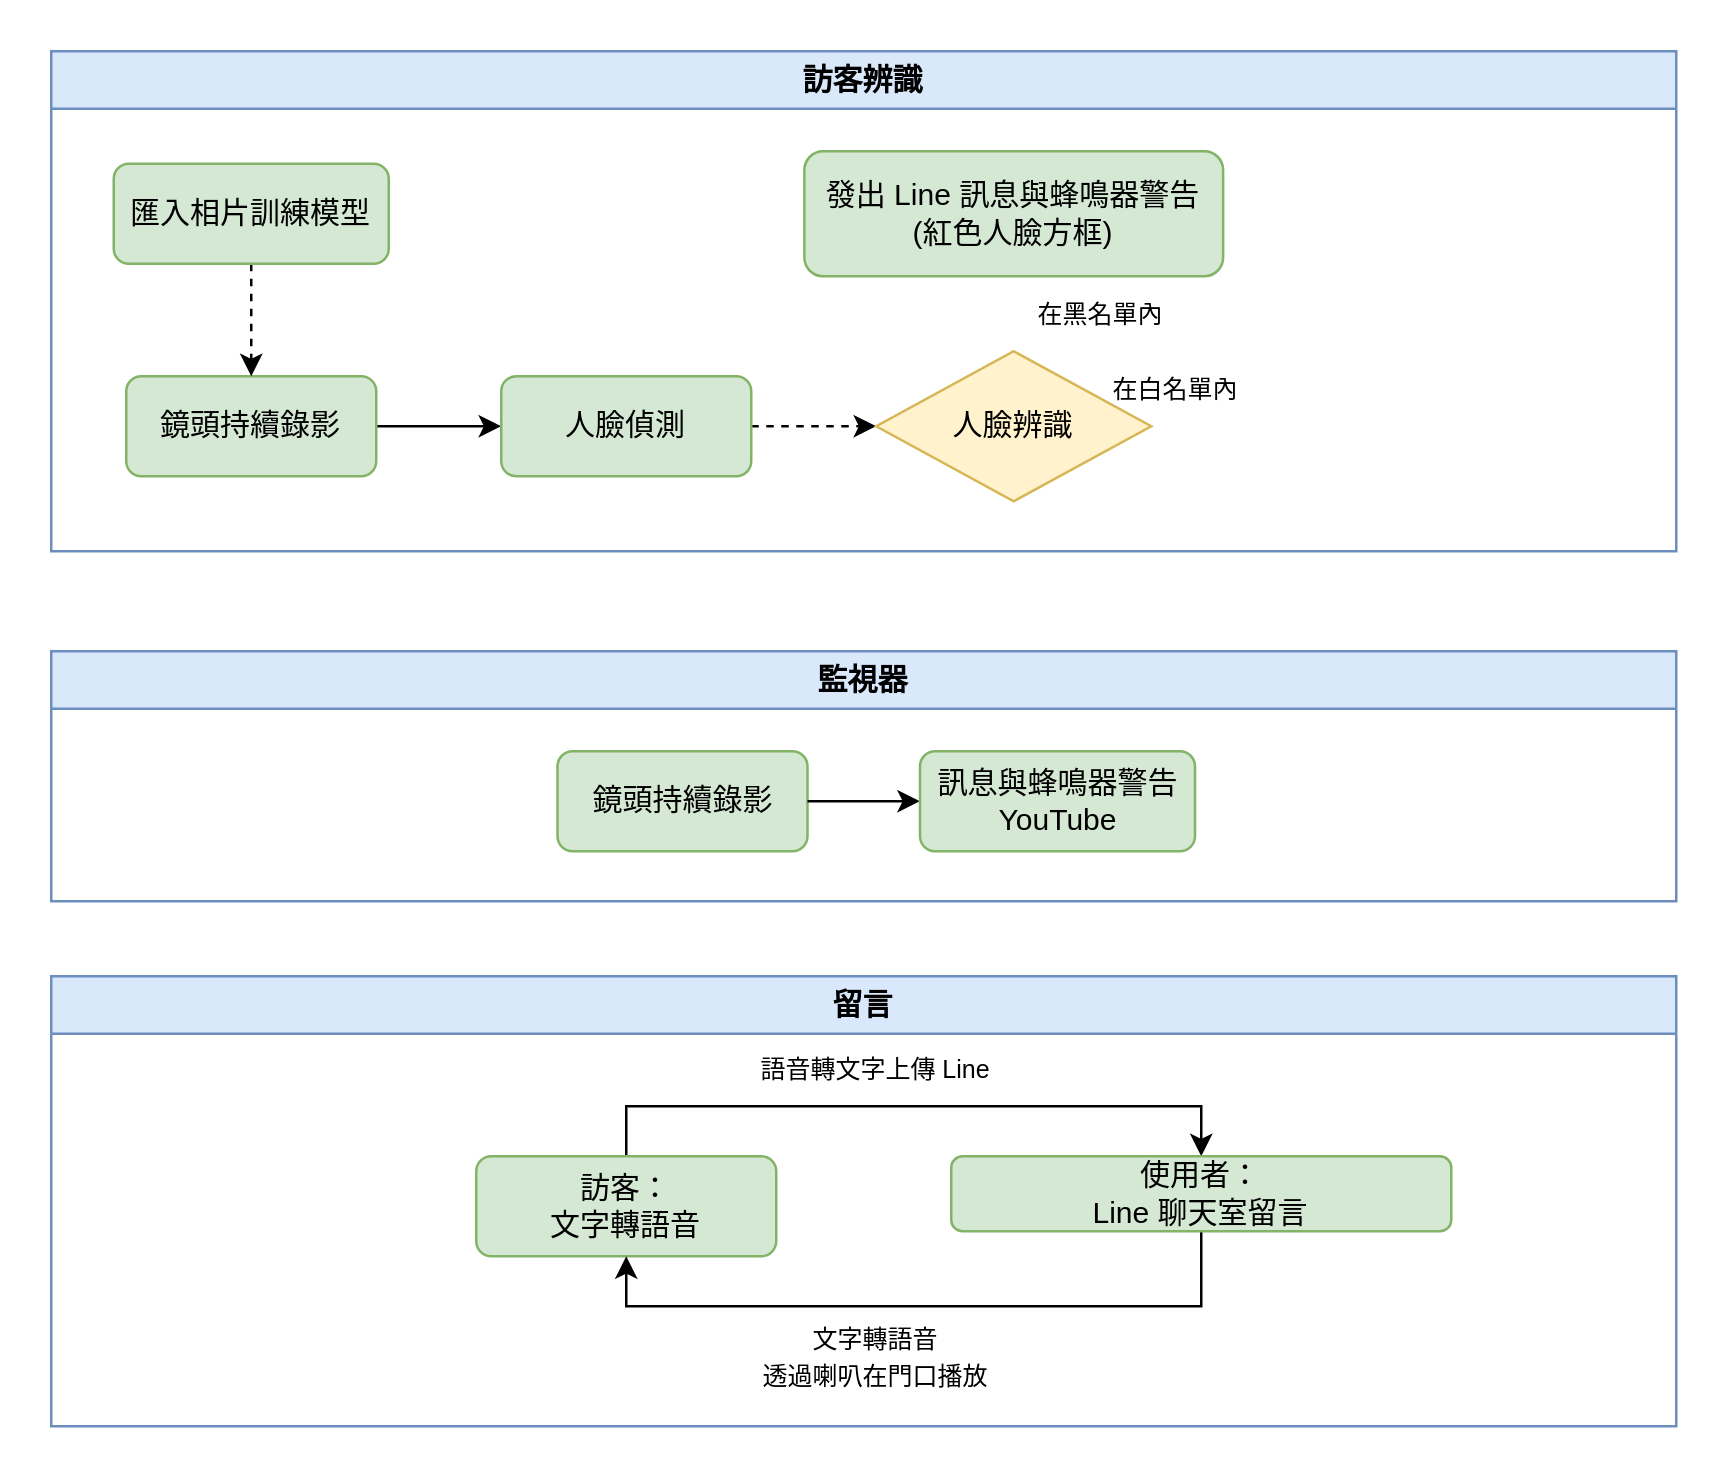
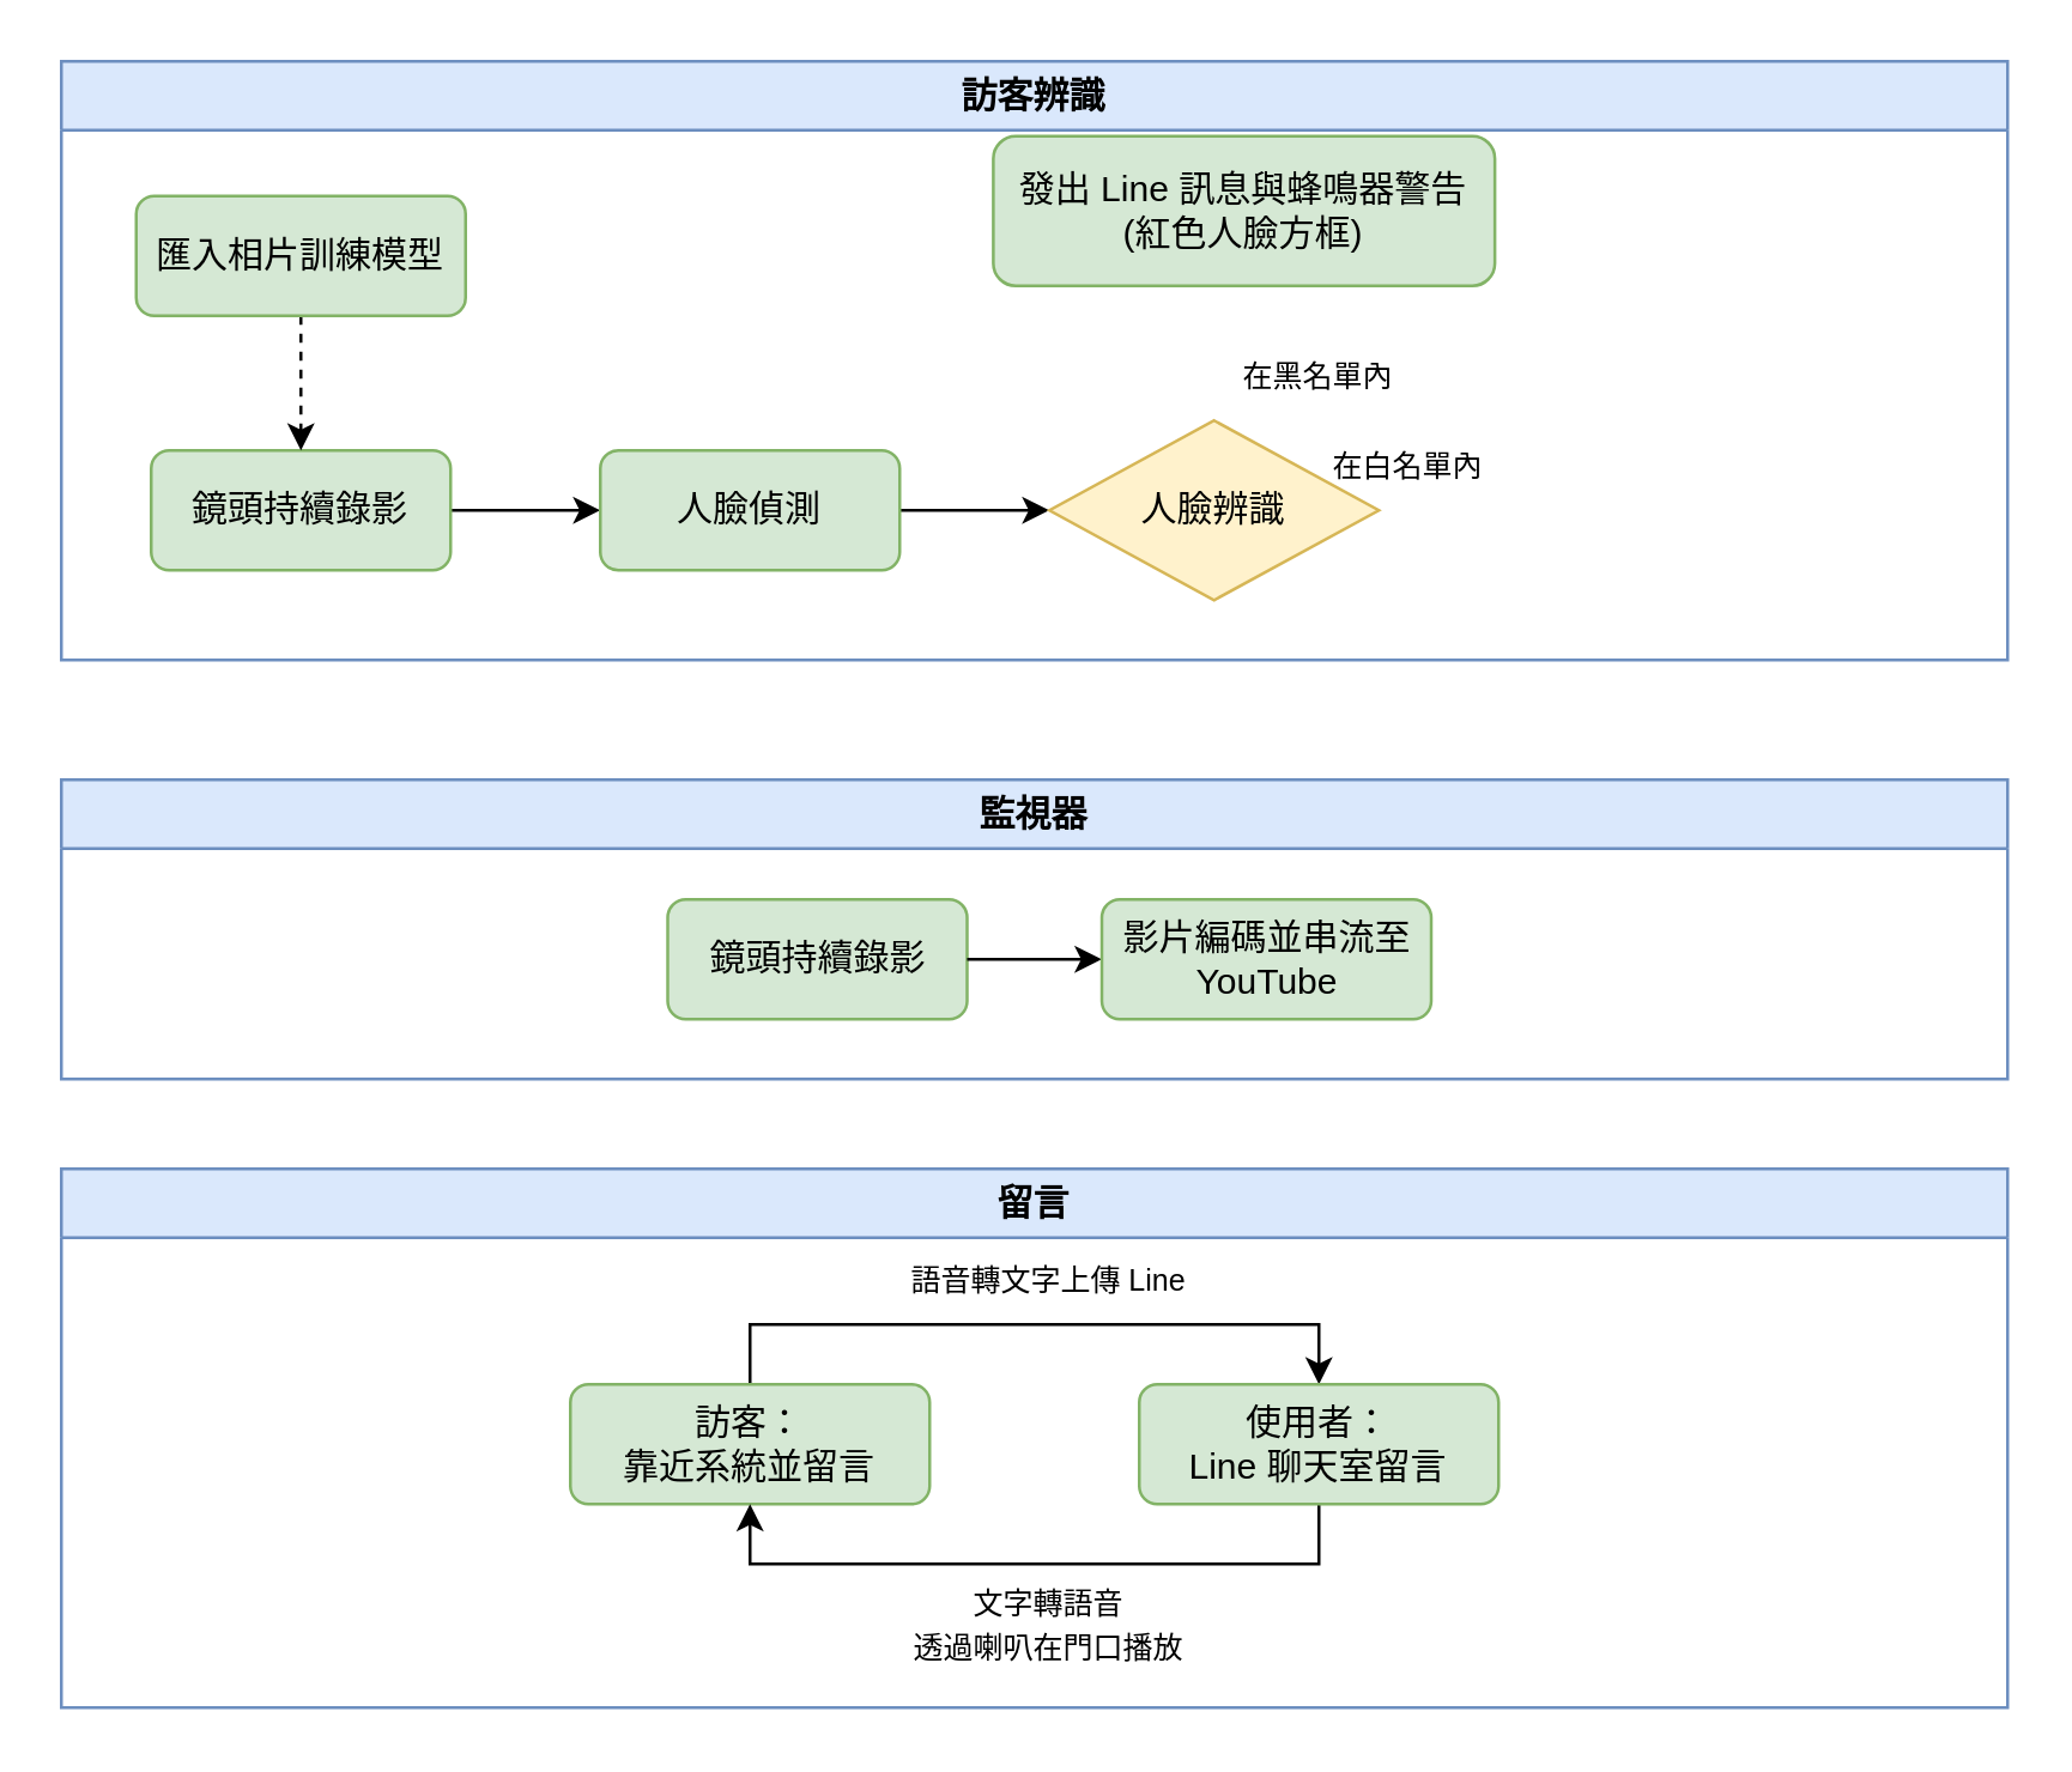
  <mxCell id="0" />
  <mxCell id="1" parent="0" />
  <mxCell id="2" style="edgeStyle=orthogonalEdgeStyle;rounded=0;orthogonalLoop=1;jettySize=auto;html=1;exitX=1;exitY=0.5;exitDx=0;exitDy=0;entryX=0;entryY=0.5;entryDx=0;entryDy=0;" edge="1" parent="1" source="3" target="5"><mxGeometry relative="1" as="geometry" /></mxCell>
  <mxCell id="3" value="鏡頭持續錄影" style="rounded=1;whiteSpace=wrap;html=1;fillColor=#d5e8d4;strokeColor=#82b366;" vertex="1" parent="1"><mxGeometry x="50" y="150" width="100" height="40" as="geometry" /></mxCell>
- <mxCell id="4" style="edgeStyle=orthogonalEdgeStyle;rounded=0;orthogonalLoop=1;jettySize=auto;html=1;exitX=1;exitY=0.5;exitDx=0;exitDy=0;entryX=0;entryY=0.5;entryDx=0;entryDy=0;dashed=1;" edge="1" parent="1" source="5" target="8"><mxGeometry relative="1" as="geometry" /></mxCell>
+ <mxCell id="4" style="edgeStyle=orthogonalEdgeStyle;rounded=0;orthogonalLoop=1;jettySize=auto;html=1;exitX=1;exitY=0.5;exitDx=0;exitDy=0;entryX=0;entryY=0.5;entryDx=0;entryDy=0;" edge="1" parent="1" source="5" target="8"><mxGeometry relative="1" as="geometry" /></mxCell>
  <mxCell id="5" value="人臉偵測" style="rounded=1;whiteSpace=wrap;html=1;fillColor=#d5e8d4;strokeColor=#82b366;" vertex="1" parent="1"><mxGeometry x="200" y="150" width="100" height="40" as="geometry" /></mxCell>
  <mxCell id="6" style="edgeStyle=orthogonalEdgeStyle;rounded=0;orthogonalLoop=1;jettySize=auto;html=1;entryX=0.5;entryY=0;entryDx=0;entryDy=0;dashed=1;" edge="1" parent="1" source="7" target="3"><mxGeometry relative="1" as="geometry" /></mxCell>
  <mxCell id="7" value="匯入相片訓練模型" style="rounded=1;whiteSpace=wrap;html=1;fillColor=#d5e8d4;strokeColor=#82b366;" vertex="1" parent="1"><mxGeometry x="45" y="65" width="110" height="40" as="geometry" /></mxCell>
  <mxCell id="8" value="人臉辨識" style="rhombus;whiteSpace=wrap;html=1;fillColor=#fff2cc;strokeColor=#d6b656;" vertex="1" parent="1"><mxGeometry x="350" y="140" width="110" height="60" as="geometry" /></mxCell>
- <mxCell id="9" value="發出 Line 訊息與蜂鳴器警告&lt;div&gt;(紅色人臉方框)&lt;br&gt;&lt;/div&gt;" style="rounded=1;whiteSpace=wrap;html=1;fillColor=#d5e8d4;strokeColor=#82b366;" vertex="1" parent="1"><mxGeometry x="321.25" y="60" width="167.5" height="50" as="geometry" /></mxCell>
+ <mxCell id="9" value="發出 Line 訊息與蜂鳴器警告&lt;div&gt;(紅色人臉方框)&lt;br&gt;&lt;/div&gt;" style="rounded=1;whiteSpace=wrap;html=1;fillColor=#d5e8d4;strokeColor=#82b366;" vertex="1" parent="1"><mxGeometry x="331.25" y="45" width="167.5" height="50" as="geometry" /></mxCell>
  <mxCell id="10" value="&lt;font style=&quot;font-size: 10px;&quot;&gt;在黑名單內&lt;/font&gt;" style="text;html=1;align=center;verticalAlign=middle;whiteSpace=wrap;rounded=0;" vertex="1" parent="1"><mxGeometry x="400" y="110" width="80" height="30" as="geometry" /></mxCell>
  <mxCell id="11" value="&lt;font style=&quot;font-size: 10px;&quot;&gt;在白名單內&lt;/font&gt;" style="text;html=1;align=center;verticalAlign=middle;whiteSpace=wrap;rounded=0;" vertex="1" parent="1"><mxGeometry x="430" y="140" width="80" height="30" as="geometry" /></mxCell>
  <mxCell id="12" value="訪客辨識" style="swimlane;whiteSpace=wrap;html=1;fillColor=#dae8fc;strokeColor=#6c8ebf;" vertex="1" parent="1"><mxGeometry x="20" y="20" width="650" height="200" as="geometry" /></mxCell>
  <mxCell id="13" value="監視器" style="swimlane;whiteSpace=wrap;html=1;fillColor=#dae8fc;strokeColor=#6c8ebf;" vertex="1" parent="1"><mxGeometry x="20" y="260" width="650" height="100" as="geometry" /></mxCell>
  <mxCell id="14" value="鏡頭持續錄影" style="rounded=1;whiteSpace=wrap;html=1;fillColor=#d5e8d4;strokeColor=#82b366;" vertex="1" parent="13"><mxGeometry x="202.5" y="40" width="100" height="40" as="geometry" /></mxCell>
  <mxCell id="15" style="edgeStyle=orthogonalEdgeStyle;rounded=0;orthogonalLoop=1;jettySize=auto;html=1;exitX=1;exitY=0.5;exitDx=0;exitDy=0;" edge="1" parent="13" source="14" target="16"><mxGeometry relative="1" as="geometry" /></mxCell>
- <mxCell id="16" value="訊息與蜂鳴器警告 YouTube" style="rounded=1;whiteSpace=wrap;html=1;fillColor=#d5e8d4;strokeColor=#82b366;" vertex="1" parent="13"><mxGeometry x="347.5" y="40" width="110" height="40" as="geometry" /></mxCell>
+ <mxCell id="16" value="影片編碼並串流至 YouTube" style="rounded=1;whiteSpace=wrap;html=1;fillColor=#d5e8d4;strokeColor=#82b366;" vertex="1" parent="13"><mxGeometry x="347.5" y="40" width="110" height="40" as="geometry" /></mxCell>
  <mxCell id="17" value="留言" style="swimlane;whiteSpace=wrap;html=1;fillColor=#dae8fc;strokeColor=#6c8ebf;" vertex="1" parent="1"><mxGeometry x="20" y="390" width="650" height="180" as="geometry" /></mxCell>
  <mxCell id="18" style="edgeStyle=orthogonalEdgeStyle;rounded=0;orthogonalLoop=1;jettySize=auto;html=1;exitX=0.5;exitY=0;exitDx=0;exitDy=0;entryX=0.5;entryY=0;entryDx=0;entryDy=0;" edge="1" parent="17" source="19" target="21"><mxGeometry relative="1" as="geometry" /></mxCell>
- <mxCell id="19" value="訪客：&lt;div&gt;文字轉語音&lt;/div&gt;" style="rounded=1;whiteSpace=wrap;html=1;fillColor=#d5e8d4;strokeColor=#82b366;" vertex="1" parent="17"><mxGeometry x="170" y="72" width="120" height="40" as="geometry" /></mxCell>
+ <mxCell id="19" value="訪客：&lt;div&gt;靠近系統並留言&lt;/div&gt;" style="rounded=1;whiteSpace=wrap;html=1;fillColor=#d5e8d4;strokeColor=#82b366;" vertex="1" parent="17"><mxGeometry x="170" y="72" width="120" height="40" as="geometry" /></mxCell>
  <mxCell id="20" style="edgeStyle=orthogonalEdgeStyle;rounded=0;orthogonalLoop=1;jettySize=auto;html=1;exitX=0.5;exitY=1;exitDx=0;exitDy=0;entryX=0.5;entryY=1;entryDx=0;entryDy=0;" edge="1" parent="17" source="21" target="19"><mxGeometry relative="1" as="geometry" /></mxCell>
- <mxCell id="21" value="使用者：&lt;div&gt;Line 聊天室留言&lt;/div&gt;" style="rounded=1;whiteSpace=wrap;html=1;fillColor=#d5e8d4;strokeColor=#82b366;" vertex="1" parent="17"><mxGeometry x="360" y="72" width="200" height="30" as="geometry" /></mxCell>
+ <mxCell id="21" value="使用者：&lt;div&gt;Line 聊天室留言&lt;/div&gt;" style="rounded=1;whiteSpace=wrap;html=1;fillColor=#d5e8d4;strokeColor=#82b366;" vertex="1" parent="17"><mxGeometry x="360" y="72" width="120" height="40" as="geometry" /></mxCell>
  <mxCell id="22" value="&lt;font style=&quot;font-size: 10px;&quot;&gt;語音轉文字上傳 Line&lt;/font&gt;" style="text;html=1;align=center;verticalAlign=middle;whiteSpace=wrap;rounded=0;" vertex="1" parent="17"><mxGeometry x="280" y="22" width="100" height="30" as="geometry" /></mxCell>
  <mxCell id="23" value="&lt;span style=&quot;font-size: 10px;&quot;&gt;文字轉語音&lt;/span&gt;&lt;div&gt;&lt;span style=&quot;font-size: 10px;&quot;&gt;透過喇叭在門口播放&lt;/span&gt;&lt;/div&gt;" style="text;html=1;align=center;verticalAlign=middle;whiteSpace=wrap;rounded=0;" vertex="1" parent="17"><mxGeometry x="280" y="137" width="100" height="30" as="geometry" /></mxCell>
